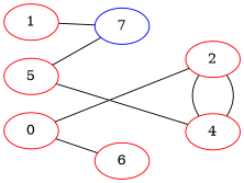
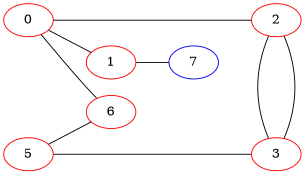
  graph {
    rankdir=LR
    node [color=red]
    5
    n2 [label=0]
    2
-   4
+   4 [label=3]
    6
    1
    7 [color=blue]
    subgraph sub_1 {
      rank=same
      5
      n2
    }
    subgraph sub_2 {
      rank=sink
      2
      4
    }
    5 -- 4 [weight=3]
-   5 -- 7
+   5 -- 6
    n2 -- 2 [weight=3]
    n2 -- 6
+   n2 -- 1
    2 -- 4 [minlen=2]
    2 -- 4
    1 -- 7
  }
